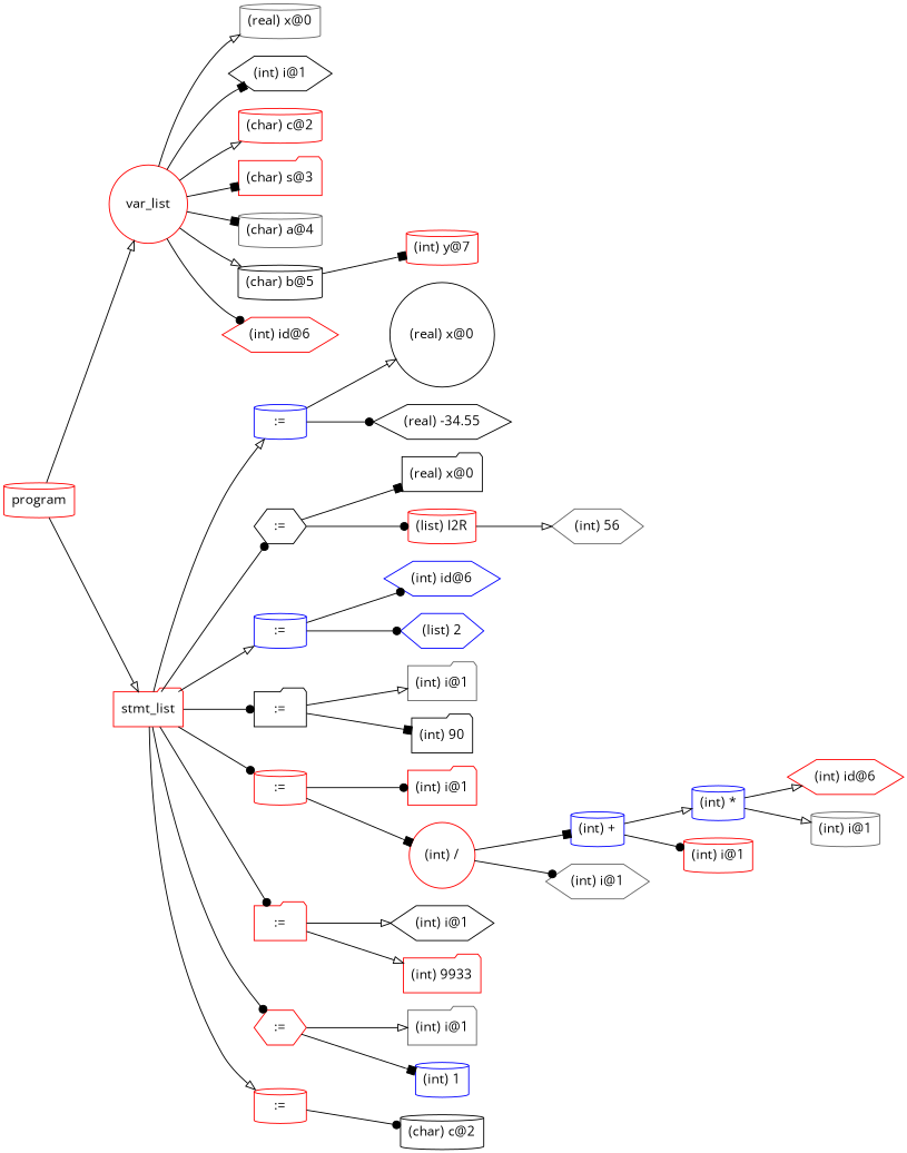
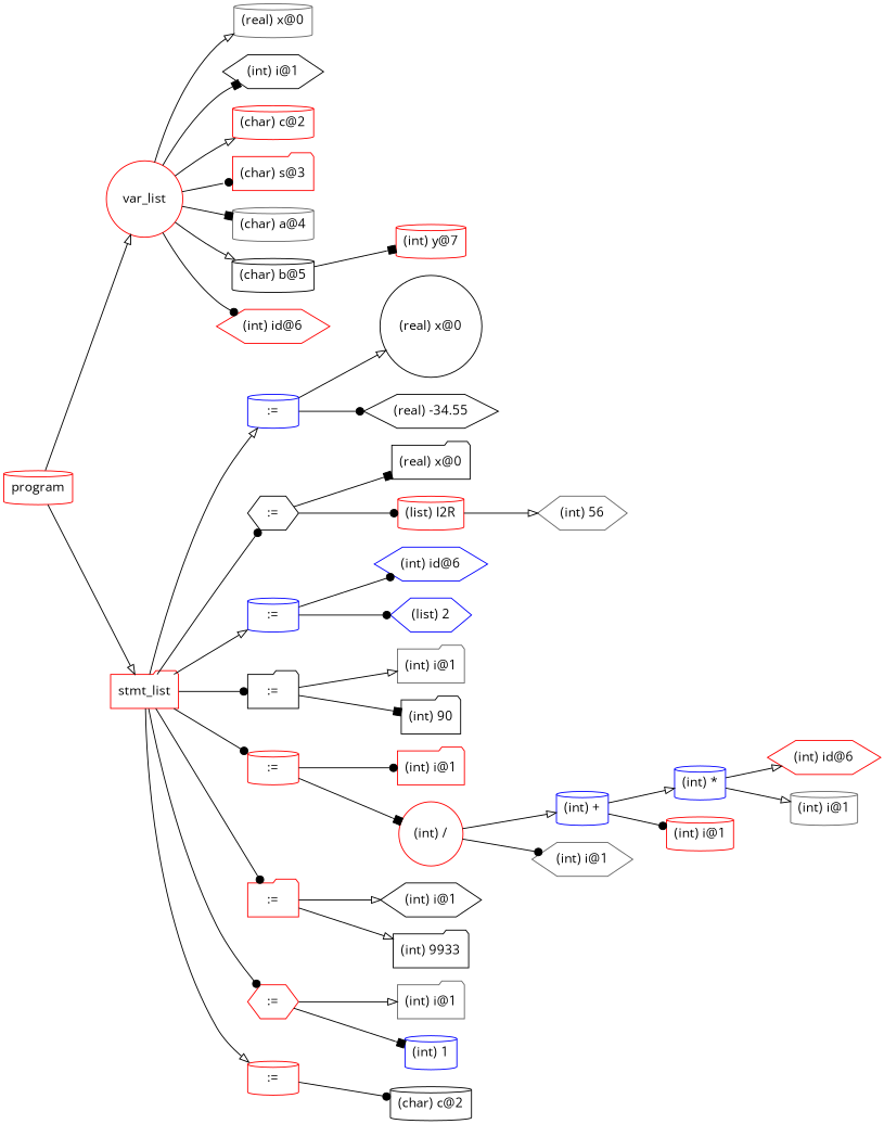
  digraph {
    fontname="Open Sans"
    ordering=out
    rankdir=LR
    node [color=red fontname="Open Sans" shape=cylinder]
    edge [arrowhead=onormal fontname="Open Sans"]
    n1 [label=program]
    n2 [label=var_list shape=circle]
    n3 [label=stmt_list shape=folder]
    n4 [color=gray40 label="(real) x@0"]
    n5 [color=black label="(int) i@1" shape=hexagon]
    n6 [label="(char) c@2"]
    n7 [label="(char) s@3" shape=folder]
    n8 [color=gray40 label="(char) a@4"]
    n9 [color=black label="(char) b@5"]
    n10 [label="(int) id@6" shape=hexagon]
    n11 [color=blue label=":="]
    n12 [color=black label=":=" shape=hexagon]
    n13 [color=blue label=":="]
    n14 [color=black label=":=" shape=folder]
    n15 [label=":="]
    n16 [label=":=" shape=folder]
    n17 [label=":=" shape=hexagon]
    n18 [label=":="]
    n19 [label="(int) y@7"]
    n20 [color=black label="(real) x@0" shape=circle]
    n21 [color=black label="(real) -34.55" shape=hexagon]
    n22 [color=black label="(real) x@0" shape=folder]
    n23 [label="(list) I2R"]
    n24 [color=blue label="(int) id@6" shape=hexagon]
    n25 [color=blue label="(list) 2" shape=hexagon]
    n26 [color=gray40 label="(int) i@1" shape=folder]
    n27 [color=black label="(int) 90" shape=folder]
    n28 [label="(int) i@1" shape=folder]
    n29 [label="(int) /" shape=circle]
    n30 [color=black label="(int) i@1" shape=hexagon]
-   n31 [label="(int) 9933" shape=folder]
+   n31 [color=black label="(int) 9933" shape=folder]
    n32 [color=gray40 label="(int) i@1" shape=folder]
    n33 [color=blue label="(int) 1"]
    n34 [color=black label="(char) c@2"]
    n35 [color=gray40 label="(int) 56" shape=hexagon]
    n36 [color=blue label="(int) +"]
    n37 [color=gray40 label="(int) i@1" shape=hexagon]
    n38 [color=blue label="(int) *"]
    n39 [label="(int) i@1"]
    n40 [label="(int) id@6" shape=hexagon]
    n41 [color=gray40 label="(int) i@1"]
    n1 -> n2
    n1 -> n3
    n2 -> n4
    n2 -> n5 [arrowhead=box]
    n2 -> n6
-   n2 -> n7 [arrowhead=box]
+   n2 -> n7 [arrowhead=dot]
    n2 -> n8 [arrowhead=box]
    n2 -> n9
    n2 -> n10 [arrowhead=dot]
    n3 -> n11
    n3 -> n12 [arrowhead=dot]
    n3 -> n13
    n3 -> n14 [arrowhead=dot]
    n3 -> n15 [arrowhead=dot]
    n3 -> n16 [arrowhead=dot]
    n3 -> n17 [arrowhead=dot]
    n3 -> n18
    n9 -> n19 [arrowhead=box]
    n11 -> n20
    n11 -> n21 [arrowhead=dot]
    n12 -> n22 [arrowhead=box]
    n12 -> n23 [arrowhead=dot]
    n13 -> n24 [arrowhead=dot]
    n13 -> n25 [arrowhead=dot]
    n14 -> n26
    n14 -> n27 [arrowhead=box]
    n15 -> n28 [arrowhead=dot]
    n15 -> n29 [arrowhead=box]
    n16 -> n30
    n16 -> n31
    n17 -> n32
    n17 -> n33 [arrowhead=box]
    n18 -> n34 [arrowhead=dot]
    n23 -> n35
-   n29 -> n36 [arrowhead=box]
+   n29 -> n36
    n29 -> n37 [arrowhead=dot]
    n36 -> n38
    n36 -> n39 [arrowhead=dot]
    n38 -> n40
    n38 -> n41
  }
